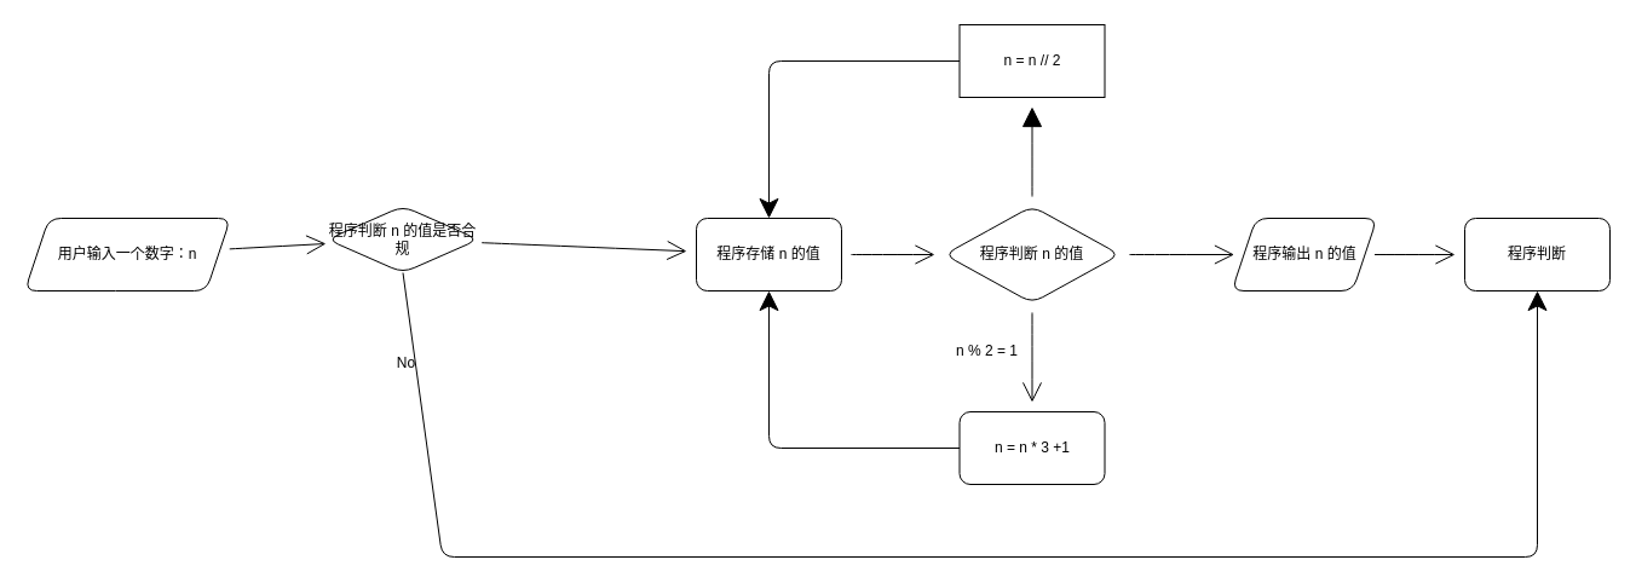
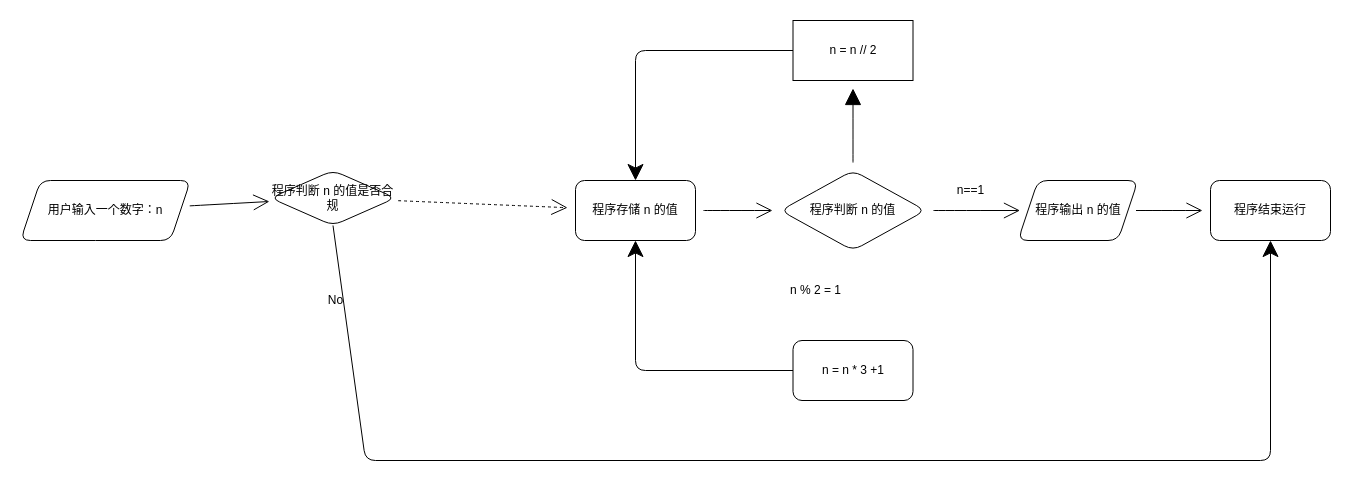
  <mxCell id="0" />
  <mxCell id="1" parent="0" />
  <mxCell id="2" value="" style="edgeStyle=none;curved=1;rounded=0;orthogonalLoop=1;jettySize=auto;html=1;endArrow=open;startSize=14;endSize=14;sourcePerimeterSpacing=8;targetPerimeterSpacing=8;" edge="1" parent="1" source="3" target="10"><mxGeometry relative="1" as="geometry" /></mxCell>
  <mxCell id="3" value="用户输入一个数字：n" style="shape=parallelogram;perimeter=parallelogramPerimeter;whiteSpace=wrap;html=1;fixedSize=1;rounded=1;" parent="1" vertex="1"><mxGeometry x="20" y="180" width="170" height="60" as="geometry" /></mxCell>
  <mxCell id="4" value="" style="edgeStyle=none;curved=1;rounded=0;orthogonalLoop=1;jettySize=auto;html=1;endArrow=open;startSize=14;endSize=14;sourcePerimeterSpacing=8;targetPerimeterSpacing=8;" edge="1" parent="1" source="7" target="16"><mxGeometry relative="1" as="geometry" /></mxCell>
- <mxCell id="5" value="" style="edgeStyle=none;curved=1;rounded=0;orthogonalLoop=1;jettySize=auto;html=1;endArrow=open;startSize=14;endSize=14;sourcePerimeterSpacing=8;targetPerimeterSpacing=8;" edge="1" parent="1" source="7" target="18"><mxGeometry relative="1" as="geometry" /></mxCell>
  <mxCell id="6" value="" style="edgeStyle=none;curved=1;rounded=0;orthogonalLoop=1;jettySize=auto;html=1;endArrow=block;startSize=14;endSize=14;sourcePerimeterSpacing=8;targetPerimeterSpacing=8;" edge="1" parent="1" source="7" target="20"><mxGeometry relative="1" as="geometry" /></mxCell>
  <mxCell id="7" value="程序判断 n 的值" style="rhombus;whiteSpace=wrap;html=1;rounded=1;" parent="1" vertex="1"><mxGeometry x="780" y="170" width="145" height="80" as="geometry" /></mxCell>
- <mxCell id="8" value="程序判断" style="whiteSpace=wrap;html=1;rounded=1;" parent="1" vertex="1"><mxGeometry x="1210" y="180" width="120" height="60" as="geometry" /></mxCell>
- <mxCell id="9" value="" style="edgeStyle=none;curved=1;rounded=0;orthogonalLoop=1;jettySize=auto;html=1;endArrow=open;startSize=14;endSize=14;sourcePerimeterSpacing=8;targetPerimeterSpacing=8;" edge="1" parent="1" source="10" target="12"><mxGeometry relative="1" as="geometry" /></mxCell>
+ <mxCell id="8" value="程序结束运行" style="whiteSpace=wrap;html=1;rounded=1;" parent="1" vertex="1"><mxGeometry x="1210" y="180" width="120" height="60" as="geometry" /></mxCell>
+ <mxCell id="9" value="" style="edgeStyle=none;curved=1;rounded=0;orthogonalLoop=1;jettySize=auto;html=1;endArrow=open;startSize=14;endSize=14;sourcePerimeterSpacing=8;targetPerimeterSpacing=8;dashed=1;" edge="1" parent="1" source="10" target="12"><mxGeometry relative="1" as="geometry" /></mxCell>
  <mxCell id="10" value="程序判断 n 的值是否合规" style="rhombus;whiteSpace=wrap;html=1;rounded=1;" vertex="1" parent="1"><mxGeometry x="270" y="170" width="125" height="55" as="geometry" /></mxCell>
  <mxCell id="11" value="" style="edgeStyle=none;curved=1;rounded=0;orthogonalLoop=1;jettySize=auto;html=1;endArrow=open;startSize=14;endSize=14;sourcePerimeterSpacing=8;targetPerimeterSpacing=8;" edge="1" parent="1" source="12" target="7"><mxGeometry relative="1" as="geometry" /></mxCell>
  <mxCell id="12" value="程序存储 n 的值" style="whiteSpace=wrap;html=1;rounded=1;" vertex="1" parent="1"><mxGeometry x="575" y="180" width="120" height="60" as="geometry" /></mxCell>
  <mxCell id="13" value="No" style="text;html=1;align=center;verticalAlign=middle;resizable=0;points=[];autosize=1;strokeColor=none;fillColor=none;" vertex="1" parent="1"><mxGeometry x="320" y="290" width="30" height="20" as="geometry" /></mxCell>
+ <mxCell id="14" value="n==1" style="text;html=1;align=center;verticalAlign=middle;resizable=0;points=[];autosize=1;strokeColor=none;fillColor=none;" vertex="1" parent="1"><mxGeometry x="950" y="180" width="40" height="20" as="geometry" /></mxCell>
  <mxCell id="15" value="" style="edgeStyle=none;curved=1;rounded=0;orthogonalLoop=1;jettySize=auto;html=1;endArrow=open;startSize=14;endSize=14;sourcePerimeterSpacing=8;targetPerimeterSpacing=8;" edge="1" parent="1" source="16" target="8"><mxGeometry relative="1" as="geometry" /></mxCell>
  <mxCell id="16" value="程序输出 n 的值" style="shape=parallelogram;perimeter=parallelogramPerimeter;whiteSpace=wrap;html=1;fixedSize=1;rounded=1;" vertex="1" parent="1"><mxGeometry x="1017.5" y="180" width="120" height="60" as="geometry" /></mxCell>
  <mxCell id="17" value="" style="endArrow=classic;html=1;startSize=14;endSize=14;sourcePerimeterSpacing=8;targetPerimeterSpacing=8;exitX=0.5;exitY=1;exitDx=0;exitDy=0;entryX=0.5;entryY=1;entryDx=0;entryDy=0;" edge="1" parent="1" source="10" target="8"><mxGeometry width="50" height="50" relative="1" as="geometry"><mxPoint x="700" y="410" as="sourcePoint" /><mxPoint x="1300" y="460" as="targetPoint" /><Array as="points"><mxPoint x="365" y="460" /><mxPoint x="1270" y="460" /></Array></mxGeometry></mxCell>
  <mxCell id="18" value="n = n * 3 +1" style="whiteSpace=wrap;html=1;rounded=1;" vertex="1" parent="1"><mxGeometry x="792.5" y="340" width="120" height="60" as="geometry" /></mxCell>
  <mxCell id="19" value="n % 2 = 1" style="text;html=1;align=center;verticalAlign=middle;resizable=0;points=[];autosize=1;strokeColor=none;fillColor=none;" vertex="1" parent="1"><mxGeometry x="780" y="280" width="70" height="20" as="geometry" /></mxCell>
  <mxCell id="20" value="n = n // 2" style="whiteSpace=wrap;html=1;rounded=0;" vertex="1" parent="1"><mxGeometry x="792.5" width="120" height="60" as="geometry" y="20" /></mxCell>
  <mxCell id="21" value="" style="endArrow=classic;html=1;startSize=14;endSize=14;sourcePerimeterSpacing=8;targetPerimeterSpacing=8;exitX=0;exitY=0.5;exitDx=0;exitDy=0;entryX=0.5;entryY=1;entryDx=0;entryDy=0;" edge="1" parent="1" source="18" target="12"><mxGeometry width="50" height="50" relative="1" as="geometry"><mxPoint x="770" y="310" as="sourcePoint" /><mxPoint x="820" y="260" as="targetPoint" /><Array as="points"><mxPoint x="635" y="370" /></Array></mxGeometry></mxCell>
  <mxCell id="22" value="" style="endArrow=classic;html=1;startSize=14;endSize=14;sourcePerimeterSpacing=8;targetPerimeterSpacing=8;entryX=0.5;entryY=0;entryDx=0;entryDy=0;exitX=0;exitY=0.5;exitDx=0;exitDy=0;" edge="1" parent="1" source="20" target="12"><mxGeometry width="50" height="50" relative="1" as="geometry"><mxPoint x="770" y="310" as="sourcePoint" /><mxPoint x="820" y="260" as="targetPoint" /><Array as="points"><mxPoint x="635" y="50" /></Array></mxGeometry></mxCell>
